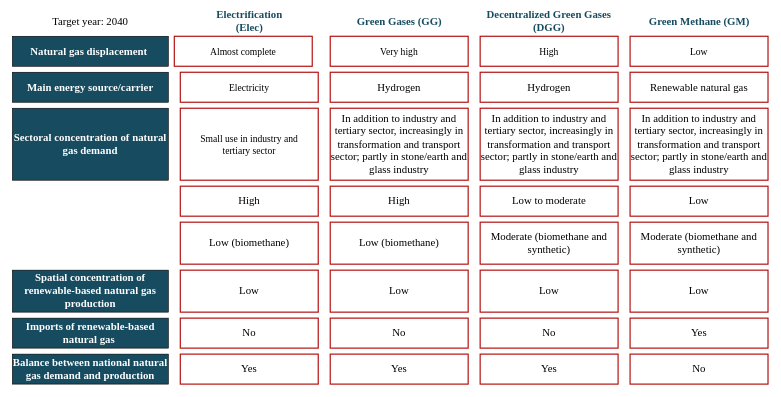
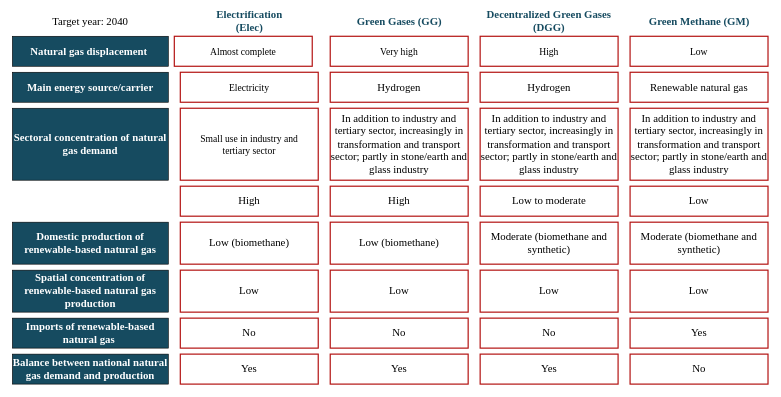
  <mxCell id="0" />
  <mxCell id="1" parent="0" />
  <mxCell id="2" value="&lt;font face=&quot;Segoe UI Light&quot; style=&quot;font-size: 18px&quot;&gt;Main energy source/carrier&lt;/font&gt;" style="rounded=0;whiteSpace=wrap;html=1;fillColor=#164B60;fontColor=#FFFFFF;fontStyle=1" vertex="1" parent="1"><mxGeometry x="20" y="120" width="260" height="50" as="geometry" /></mxCell>
  <mxCell id="3" value="&lt;font face=&quot;Segoe UI Light&quot; style=&quot;font-size: 16px&quot;&gt;Electricity&lt;/font&gt;" style="rounded=0;whiteSpace=wrap;html=1;align=center;spacing=-15;strokeColor=#B31312;strokeWidth=2;" vertex="1" parent="1"><mxGeometry x="300" y="120" width="230" height="50" as="geometry" /></mxCell>
  <mxCell id="4" value="&lt;font face=&quot;Segoe UI Light&quot; style=&quot;font-size: 18px&quot;&gt;Hydrogen&lt;/font&gt;" style="rounded=0;whiteSpace=wrap;html=1;strokeColor=#B31312;strokeWidth=2;" vertex="1" parent="1"><mxGeometry x="550" y="120" width="230" height="50" as="geometry" /></mxCell>
  <mxCell id="5" value="&lt;font face=&quot;Segoe UI Light&quot;&gt;&lt;span style=&quot;font-size: 18px&quot;&gt;Hydrogen&lt;br&gt;&lt;/span&gt;&lt;/font&gt;" style="rounded=0;whiteSpace=wrap;html=1;strokeColor=#B31312;strokeWidth=2;" vertex="1" parent="1"><mxGeometry x="800" y="120" width="230" height="50" as="geometry" /></mxCell>
  <mxCell id="6" value="&lt;font face=&quot;Segoe UI Light&quot; style=&quot;font-size: 18px&quot;&gt;Renewable natural gas&lt;/font&gt;" style="rounded=0;whiteSpace=wrap;html=1;strokeColor=#B31312;strokeWidth=2;" vertex="1" parent="1"><mxGeometry x="1050" y="120" width="230" height="50" as="geometry" /></mxCell>
  <mxCell id="7" value="Electrification (Elec)" style="text;html=1;strokeColor=none;fillColor=none;align=center;verticalAlign=middle;whiteSpace=wrap;rounded=0;fontFamily=Segoe UI Light;fontSize=18;fontStyle=1;fontColor=#164B60;" vertex="1" parent="1"><mxGeometry x="337.5" y="20" width="155" height="30" as="geometry" /></mxCell>
  <mxCell id="8" value="Green Gases (GG)" style="text;html=1;strokeColor=none;fillColor=none;align=center;verticalAlign=middle;whiteSpace=wrap;rounded=0;fontFamily=Segoe UI Light;fontSize=18;fontStyle=1;fontColor=#164B60;" vertex="1" parent="1"><mxGeometry x="583.75" y="20" width="162.5" height="30" as="geometry" /></mxCell>
  <mxCell id="9" value="Decentralized Green Gases (DGG)" style="text;html=1;strokeColor=none;fillColor=none;align=center;verticalAlign=middle;whiteSpace=wrap;rounded=0;fontFamily=Segoe UI Light;fontSize=18;fontStyle=1;fontColor=#164B60;" vertex="1" parent="1"><mxGeometry x="786.88" y="20" width="256.25" height="30" as="geometry" /></mxCell>
  <mxCell id="10" value="Green Methane (GM)" style="text;html=1;strokeColor=none;fillColor=none;align=center;verticalAlign=middle;whiteSpace=wrap;rounded=0;fontFamily=Segoe UI Light;fontSize=18;fontStyle=1;fontColor=#164B60;" vertex="1" parent="1"><mxGeometry x="1073.75" y="20" width="182.5" height="30" as="geometry" /></mxCell>
  <mxCell id="11" value="&lt;span style=&quot;font-weight: normal&quot;&gt;Target year: 2040&lt;/span&gt;" style="text;html=1;strokeColor=none;fillColor=none;align=center;verticalAlign=middle;whiteSpace=wrap;rounded=0;fontFamily=Segoe UI Light;fontSize=18;fontStyle=1" vertex="1" parent="1"><mxGeometry x="70" y="20" width="160" height="30" as="geometry" /></mxCell>
  <mxCell id="12" value="&lt;font face=&quot;Segoe UI Light&quot; style=&quot;font-size: 18px&quot;&gt;Natural gas displacement&amp;nbsp;&lt;/font&gt;" style="rounded=0;whiteSpace=wrap;html=1;fillColor=#164B60;fontColor=#FFFFFF;fontStyle=1" vertex="1" parent="1"><mxGeometry x="20" y="60" width="260" height="50" as="geometry" /></mxCell>
  <mxCell id="13" value="&lt;font face=&quot;Segoe UI Light&quot; style=&quot;font-size: 16px&quot;&gt;Almost complete&lt;/font&gt;" style="rounded=0;whiteSpace=wrap;html=1;align=center;spacing=-15;strokeColor=#B31312;fontStyle=0;strokeWidth=2;" vertex="1" parent="1"><mxGeometry x="290" y="60" width="230" height="50" as="geometry" /></mxCell>
  <mxCell id="14" value="&lt;font face=&quot;Segoe UI Light&quot; style=&quot;font-size: 16px&quot;&gt;Very high&lt;/font&gt;" style="rounded=0;whiteSpace=wrap;html=1;align=center;spacing=-15;strokeColor=#B31312;strokeWidth=2;" vertex="1" parent="1"><mxGeometry x="550" y="60" width="230" height="50" as="geometry" /></mxCell>
  <mxCell id="15" value="&lt;font face=&quot;Segoe UI Light&quot; style=&quot;font-size: 16px&quot;&gt;High&lt;/font&gt;" style="rounded=0;whiteSpace=wrap;html=1;align=center;spacing=-15;strokeColor=#B31312;strokeWidth=2;" vertex="1" parent="1"><mxGeometry x="800" y="60" width="230" height="50" as="geometry" /></mxCell>
  <mxCell id="16" value="&lt;font face=&quot;Segoe UI Light&quot; style=&quot;font-size: 16px&quot;&gt;Low&lt;/font&gt;" style="rounded=0;whiteSpace=wrap;html=1;align=center;spacing=-15;strokeColor=#B31312;strokeWidth=2;" vertex="1" parent="1"><mxGeometry x="1050" y="60" width="230" height="50" as="geometry" /></mxCell>
  <mxCell id="17" value="&lt;font face=&quot;Segoe UI Light&quot;&gt;&lt;span style=&quot;font-size: 18px&quot;&gt;Sectoral concentration of natural gas demand&lt;/span&gt;&lt;/font&gt;" style="rounded=0;whiteSpace=wrap;html=1;fillColor=#164B60;fontColor=#FFFFFF;fontStyle=1" vertex="1" parent="1"><mxGeometry x="20" y="180" width="260" height="120" as="geometry" /></mxCell>
+ <mxCell id="18" value="&lt;font face=&quot;Segoe UI Light&quot;&gt;&lt;span style=&quot;font-size: 18px&quot;&gt;Domestic production of renewable-based natural gas&lt;/span&gt;&lt;/font&gt;" style="rounded=0;whiteSpace=wrap;html=1;fillColor=#164B60;fontColor=#FFFFFF;fontStyle=1" vertex="1" parent="1"><mxGeometry x="20" y="370" width="260" height="70" as="geometry" /></mxCell>
  <mxCell id="19" value="&lt;font face=&quot;Segoe UI Light&quot;&gt;&lt;span style=&quot;font-size: 18px&quot;&gt;Spatial concentration of renewable-based natural gas production&lt;/span&gt;&lt;/font&gt;" style="rounded=0;whiteSpace=wrap;html=1;fillColor=#164B60;fontColor=#FFFFFF;fontStyle=1" vertex="1" parent="1"><mxGeometry x="20" y="450" width="260" height="70" as="geometry" /></mxCell>
  <mxCell id="20" value="&lt;font face=&quot;Segoe UI Light&quot;&gt;&lt;span style=&quot;font-size: 18px&quot;&gt;Imports of renewable-based natural gas&amp;nbsp;&lt;/span&gt;&lt;/font&gt;" style="rounded=0;whiteSpace=wrap;html=1;fillColor=#164B60;fontColor=#FFFFFF;fontStyle=1" vertex="1" parent="1"><mxGeometry x="20" y="530" width="260" height="50" as="geometry" /></mxCell>
  <mxCell id="21" value="&lt;font face=&quot;Segoe UI Light&quot;&gt;&lt;span style=&quot;font-size: 18px&quot;&gt;Balance between national natural gas demand and production&lt;/span&gt;&lt;/font&gt;" style="rounded=0;whiteSpace=wrap;html=1;fillColor=#164B60;fontColor=#FFFFFF;fontStyle=1" vertex="1" parent="1"><mxGeometry x="20" y="590" width="260" height="50" as="geometry" /></mxCell>
  <mxCell id="22" value="&lt;font face=&quot;Segoe UI Light&quot; style=&quot;font-size: 16px&quot;&gt;Small use in&amp;nbsp;&lt;/font&gt;&lt;font face=&quot;Segoe UI Light&quot;&gt;&lt;span style=&quot;font-size: 16px&quot;&gt;industry and &lt;br&gt;tertiary sector&lt;/span&gt;&lt;/font&gt;" style="rounded=0;whiteSpace=wrap;html=1;align=center;spacing=-15;strokeColor=#B31312;strokeWidth=2;" vertex="1" parent="1"><mxGeometry x="300" y="180" width="230" height="120" as="geometry" /></mxCell>
  <mxCell id="23" value="&lt;font face=&quot;Segoe UI Light&quot;&gt;&lt;span style=&quot;font-size: 18px&quot;&gt;In addition to industry and tertiary sector, increasingly in transformation and transport sector; partly in stone/earth and glass industry&lt;/span&gt;&lt;/font&gt;" style="rounded=0;whiteSpace=wrap;html=1;align=center;strokeColor=#B31312;strokeWidth=2;" vertex="1" parent="1"><mxGeometry x="550" y="180" width="230" height="120" as="geometry" /></mxCell>
  <mxCell id="24" value="&lt;span style=&quot;font-family: &amp;#34;segoe ui light&amp;#34; ; font-size: 18px&quot;&gt;In addition to industry and tertiary sector, increasingly in transformation and transport sector; partly in stone/earth and glass industry&lt;/span&gt;&lt;font face=&quot;Segoe UI Light&quot;&gt;&lt;span style=&quot;font-size: 18px&quot;&gt;&lt;br&gt;&lt;/span&gt;&lt;/font&gt;" style="rounded=0;whiteSpace=wrap;html=1;strokeColor=#B31312;strokeWidth=2;" vertex="1" parent="1"><mxGeometry x="800" y="180" width="230" height="120" as="geometry" /></mxCell>
  <mxCell id="25" value="&lt;span style=&quot;font-family: &amp;#34;segoe ui light&amp;#34; ; font-size: 18px&quot;&gt;In addition to industry and tertiary sector, increasingly in transformation and transport sector; partly in stone/earth and glass industry&lt;/span&gt;" style="rounded=0;whiteSpace=wrap;html=1;strokeColor=#B31312;strokeWidth=2;" vertex="1" parent="1"><mxGeometry x="1050" y="180" width="230" height="120" as="geometry" /></mxCell>
  <mxCell id="26" value="&lt;font face=&quot;Segoe UI Light&quot;&gt;&lt;span style=&quot;font-size: 18px&quot;&gt;High&lt;/span&gt;&lt;/font&gt;" style="rounded=0;whiteSpace=wrap;html=1;strokeColor=#B31312;strokeWidth=2;" vertex="1" parent="1"><mxGeometry x="300" y="310" width="230" height="50" as="geometry" /></mxCell>
  <mxCell id="27" value="&lt;font face=&quot;Segoe UI Light&quot;&gt;&lt;span style=&quot;font-size: 18px&quot;&gt;High&lt;/span&gt;&lt;/font&gt;" style="rounded=0;whiteSpace=wrap;html=1;strokeColor=#B31312;strokeWidth=2;" vertex="1" parent="1"><mxGeometry x="550" y="310" width="230" height="50" as="geometry" /></mxCell>
  <mxCell id="28" value="&lt;font face=&quot;Segoe UI Light&quot;&gt;&lt;span style=&quot;font-size: 18px&quot;&gt;Low to moderate&lt;/span&gt;&lt;/font&gt;" style="rounded=0;whiteSpace=wrap;html=1;strokeColor=#B31312;strokeWidth=2;" vertex="1" parent="1"><mxGeometry x="800" y="310" width="230" height="50" as="geometry" /></mxCell>
  <mxCell id="29" value="&lt;font face=&quot;Segoe UI Light&quot;&gt;&lt;span style=&quot;font-size: 18px&quot;&gt;Low&lt;/span&gt;&lt;/font&gt;" style="rounded=0;whiteSpace=wrap;html=1;strokeColor=#B31312;strokeWidth=2;" vertex="1" parent="1"><mxGeometry x="1050" y="310" width="230" height="50" as="geometry" /></mxCell>
  <mxCell id="30" value="&lt;font face=&quot;Segoe UI Light&quot;&gt;&lt;span style=&quot;font-size: 18px&quot;&gt;Low (biomethane)&lt;/span&gt;&lt;/font&gt;" style="rounded=0;whiteSpace=wrap;html=1;strokeColor=#B31312;strokeWidth=2;" vertex="1" parent="1"><mxGeometry x="300" y="370" width="230" height="70" as="geometry" /></mxCell>
  <mxCell id="31" value="&lt;font face=&quot;Segoe UI Light&quot;&gt;&lt;span style=&quot;font-size: 18px&quot;&gt;Low (biomethane)&lt;/span&gt;&lt;/font&gt;" style="rounded=0;whiteSpace=wrap;html=1;strokeColor=#B31312;strokeWidth=2;" vertex="1" parent="1"><mxGeometry x="550" y="370" width="230" height="70" as="geometry" /></mxCell>
  <mxCell id="32" value="&lt;font face=&quot;Segoe UI Light&quot;&gt;&lt;span style=&quot;font-size: 18px&quot;&gt;Moderate (biomethane and synthetic)&lt;/span&gt;&lt;/font&gt;" style="rounded=0;whiteSpace=wrap;html=1;strokeColor=#B31312;strokeWidth=2;" vertex="1" parent="1"><mxGeometry x="800" y="370" width="230" height="70" as="geometry" /></mxCell>
  <mxCell id="33" value="&lt;font face=&quot;Segoe UI Light&quot;&gt;&lt;span style=&quot;font-size: 18px&quot;&gt;Moderate (biomethane and synthetic)&lt;/span&gt;&lt;/font&gt;" style="rounded=0;whiteSpace=wrap;html=1;strokeColor=#B31312;strokeWidth=2;" vertex="1" parent="1"><mxGeometry x="1050" y="370" width="230" height="70" as="geometry" /></mxCell>
  <mxCell id="34" value="&lt;font face=&quot;Segoe UI Light&quot;&gt;&lt;span style=&quot;font-size: 18px&quot;&gt;Low&lt;/span&gt;&lt;/font&gt;" style="rounded=0;whiteSpace=wrap;html=1;strokeColor=#B31312;strokeWidth=2;" vertex="1" parent="1"><mxGeometry x="300" y="450" width="230" height="70" as="geometry" /></mxCell>
  <mxCell id="35" value="&lt;font face=&quot;Segoe UI Light&quot;&gt;&lt;span style=&quot;font-size: 18px&quot;&gt;Low&lt;/span&gt;&lt;/font&gt;" style="rounded=0;whiteSpace=wrap;html=1;strokeColor=#B31312;strokeWidth=2;" vertex="1" parent="1"><mxGeometry x="550" y="450" width="230" height="70" as="geometry" /></mxCell>
  <mxCell id="36" value="&lt;font face=&quot;Segoe UI Light&quot;&gt;&lt;span style=&quot;font-size: 18px&quot;&gt;Low&lt;/span&gt;&lt;/font&gt;" style="rounded=0;whiteSpace=wrap;html=1;strokeColor=#B31312;strokeWidth=2;" vertex="1" parent="1"><mxGeometry x="800" y="450" width="230" height="70" as="geometry" /></mxCell>
  <mxCell id="37" value="&lt;font face=&quot;Segoe UI Light&quot;&gt;&lt;span style=&quot;font-size: 18px&quot;&gt;Low&lt;/span&gt;&lt;/font&gt;" style="rounded=0;whiteSpace=wrap;html=1;strokeColor=#B31312;strokeWidth=2;" vertex="1" parent="1"><mxGeometry x="1050" y="450" width="230" height="70" as="geometry" /></mxCell>
  <mxCell id="38" value="&lt;font face=&quot;Segoe UI Light&quot;&gt;&lt;span style=&quot;font-size: 18px&quot;&gt;No&lt;/span&gt;&lt;/font&gt;" style="rounded=0;whiteSpace=wrap;html=1;strokeColor=#B31312;strokeWidth=2;" vertex="1" parent="1"><mxGeometry x="300" y="530" width="230" height="50" as="geometry" /></mxCell>
  <mxCell id="39" value="&lt;font face=&quot;Segoe UI Light&quot;&gt;&lt;span style=&quot;font-size: 18px&quot;&gt;No&lt;/span&gt;&lt;/font&gt;" style="rounded=0;whiteSpace=wrap;html=1;strokeColor=#B31312;strokeWidth=2;" vertex="1" parent="1"><mxGeometry x="550" y="530" width="230" height="50" as="geometry" /></mxCell>
  <mxCell id="40" value="&lt;font face=&quot;Segoe UI Light&quot;&gt;&lt;span style=&quot;font-size: 18px&quot;&gt;No&lt;/span&gt;&lt;/font&gt;" style="rounded=0;whiteSpace=wrap;html=1;strokeColor=#B31312;strokeWidth=2;" vertex="1" parent="1"><mxGeometry x="800" y="530" width="230" height="50" as="geometry" /></mxCell>
  <mxCell id="41" value="&lt;font face=&quot;Segoe UI Light&quot;&gt;&lt;span style=&quot;font-size: 18px&quot;&gt;Yes&lt;/span&gt;&lt;/font&gt;" style="rounded=0;whiteSpace=wrap;html=1;strokeColor=#B31312;strokeWidth=2;" vertex="1" parent="1"><mxGeometry x="1050" y="530" width="230" height="50" as="geometry" /></mxCell>
  <mxCell id="42" value="&lt;font face=&quot;Segoe UI Light&quot;&gt;&lt;span style=&quot;font-size: 18px&quot;&gt;Yes&lt;/span&gt;&lt;/font&gt;" style="rounded=0;whiteSpace=wrap;html=1;strokeColor=#B31312;strokeWidth=2;" vertex="1" parent="1"><mxGeometry x="300" y="590" width="230" height="50" as="geometry" /></mxCell>
  <mxCell id="43" value="&lt;font face=&quot;Segoe UI Light&quot;&gt;&lt;span style=&quot;font-size: 18px&quot;&gt;Yes&lt;/span&gt;&lt;/font&gt;" style="rounded=0;whiteSpace=wrap;html=1;strokeColor=#B31312;strokeWidth=2;" vertex="1" parent="1"><mxGeometry x="550" y="590" width="230" height="50" as="geometry" /></mxCell>
  <mxCell id="44" value="&lt;font face=&quot;Segoe UI Light&quot;&gt;&lt;span style=&quot;font-size: 18px&quot;&gt;Yes&lt;/span&gt;&lt;/font&gt;" style="rounded=0;whiteSpace=wrap;html=1;strokeColor=#B31312;strokeWidth=2;" vertex="1" parent="1"><mxGeometry x="800" y="590" width="230" height="50" as="geometry" /></mxCell>
  <mxCell id="45" value="&lt;font face=&quot;Segoe UI Light&quot;&gt;&lt;span style=&quot;font-size: 18px&quot;&gt;No&lt;/span&gt;&lt;/font&gt;" style="rounded=0;whiteSpace=wrap;html=1;strokeColor=#B31312;strokeWidth=2;" vertex="1" parent="1"><mxGeometry x="1050" y="590" width="230" height="50" as="geometry" /></mxCell>
